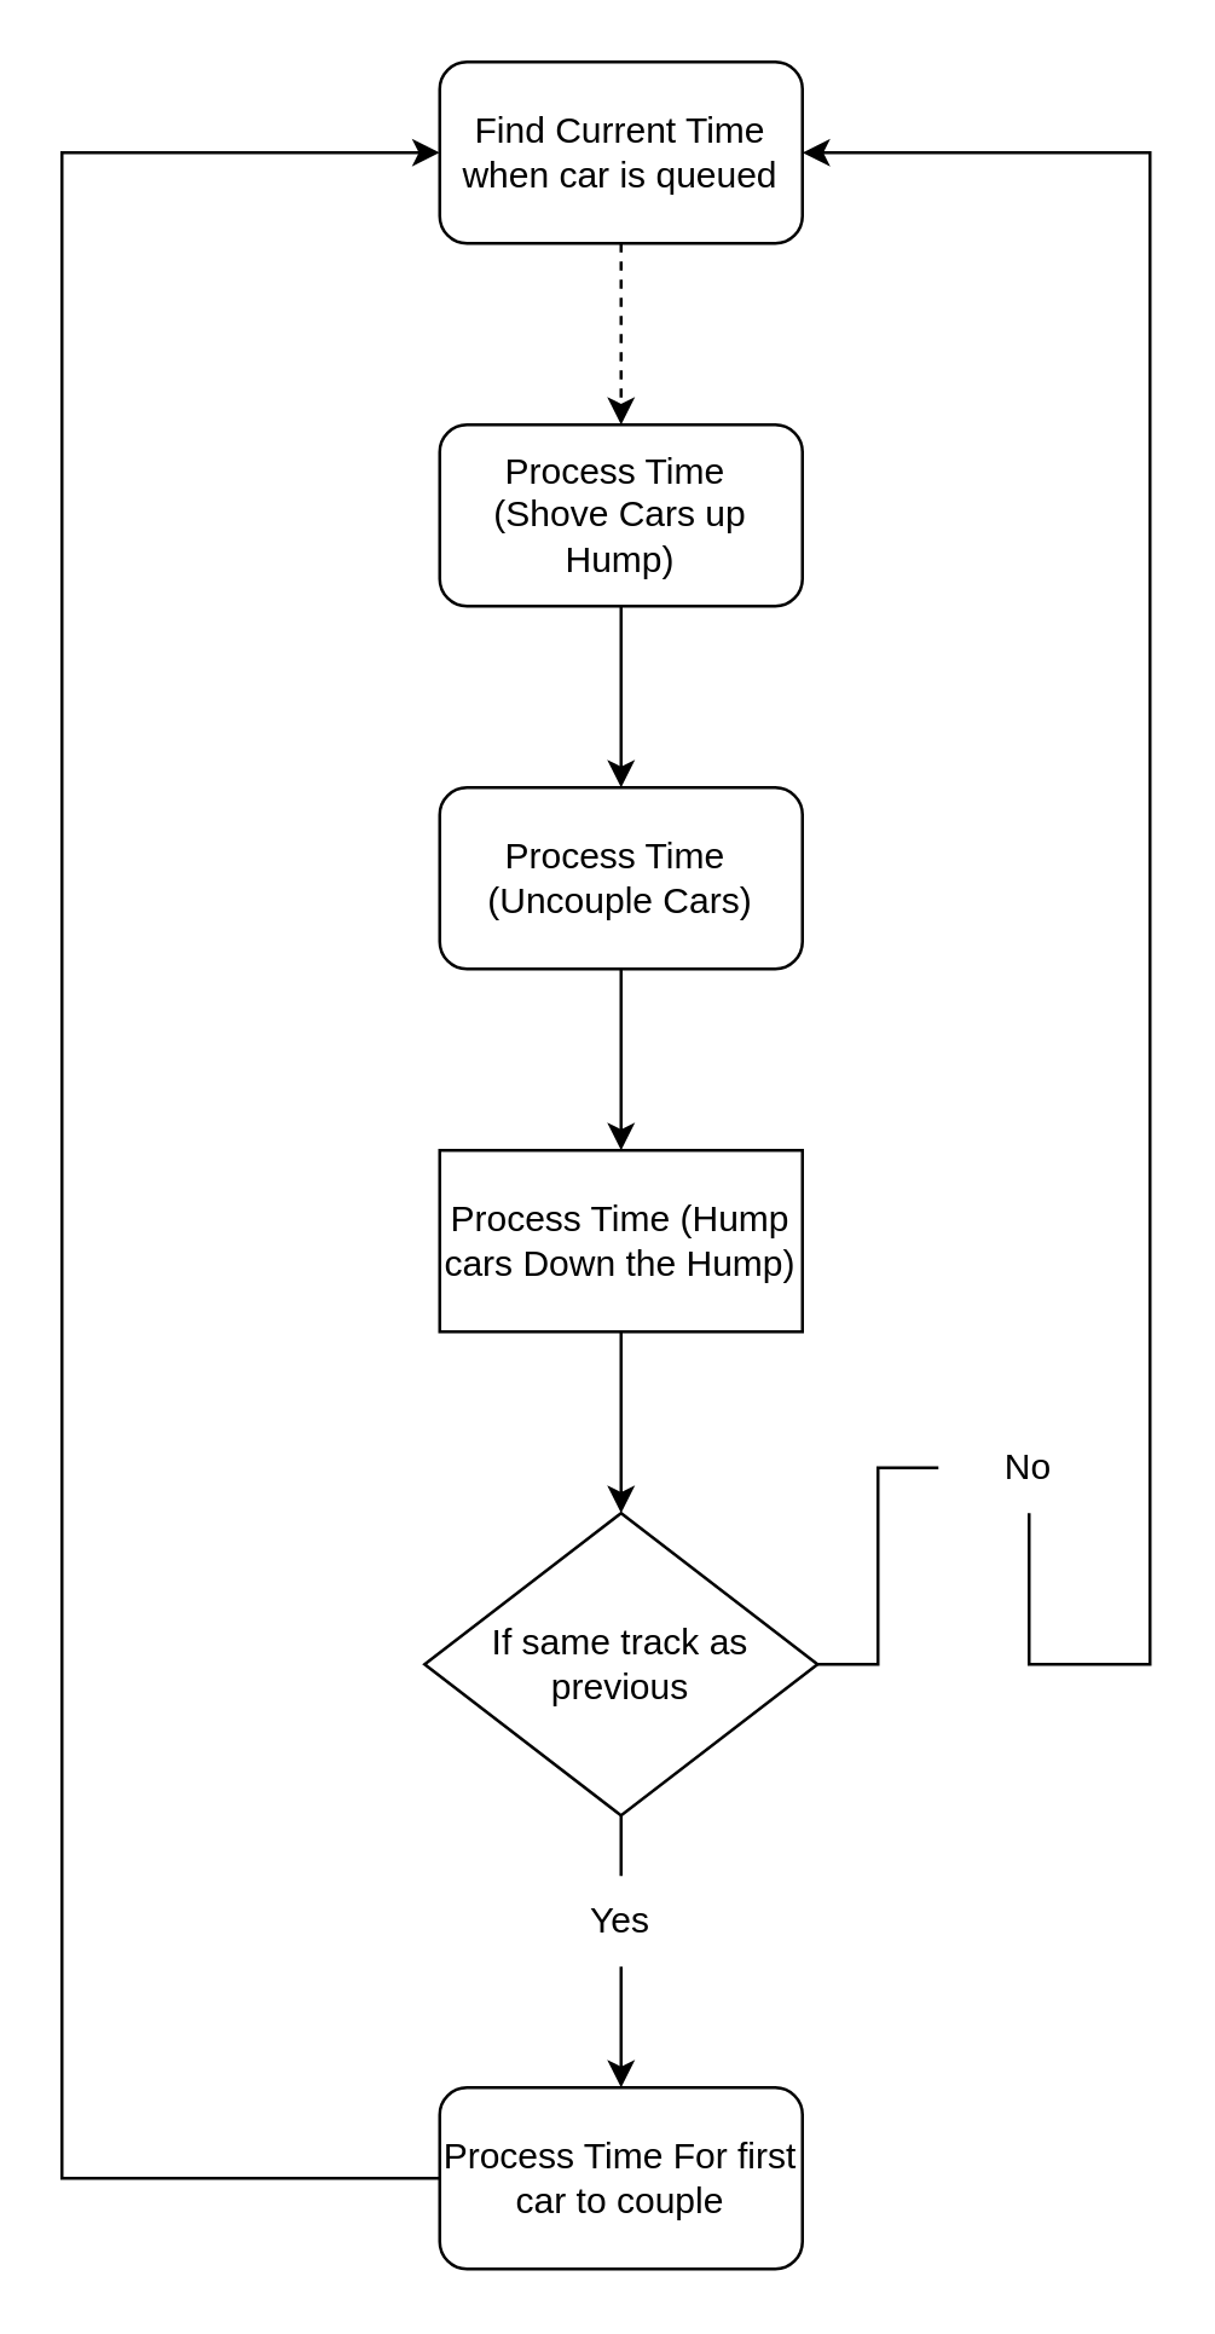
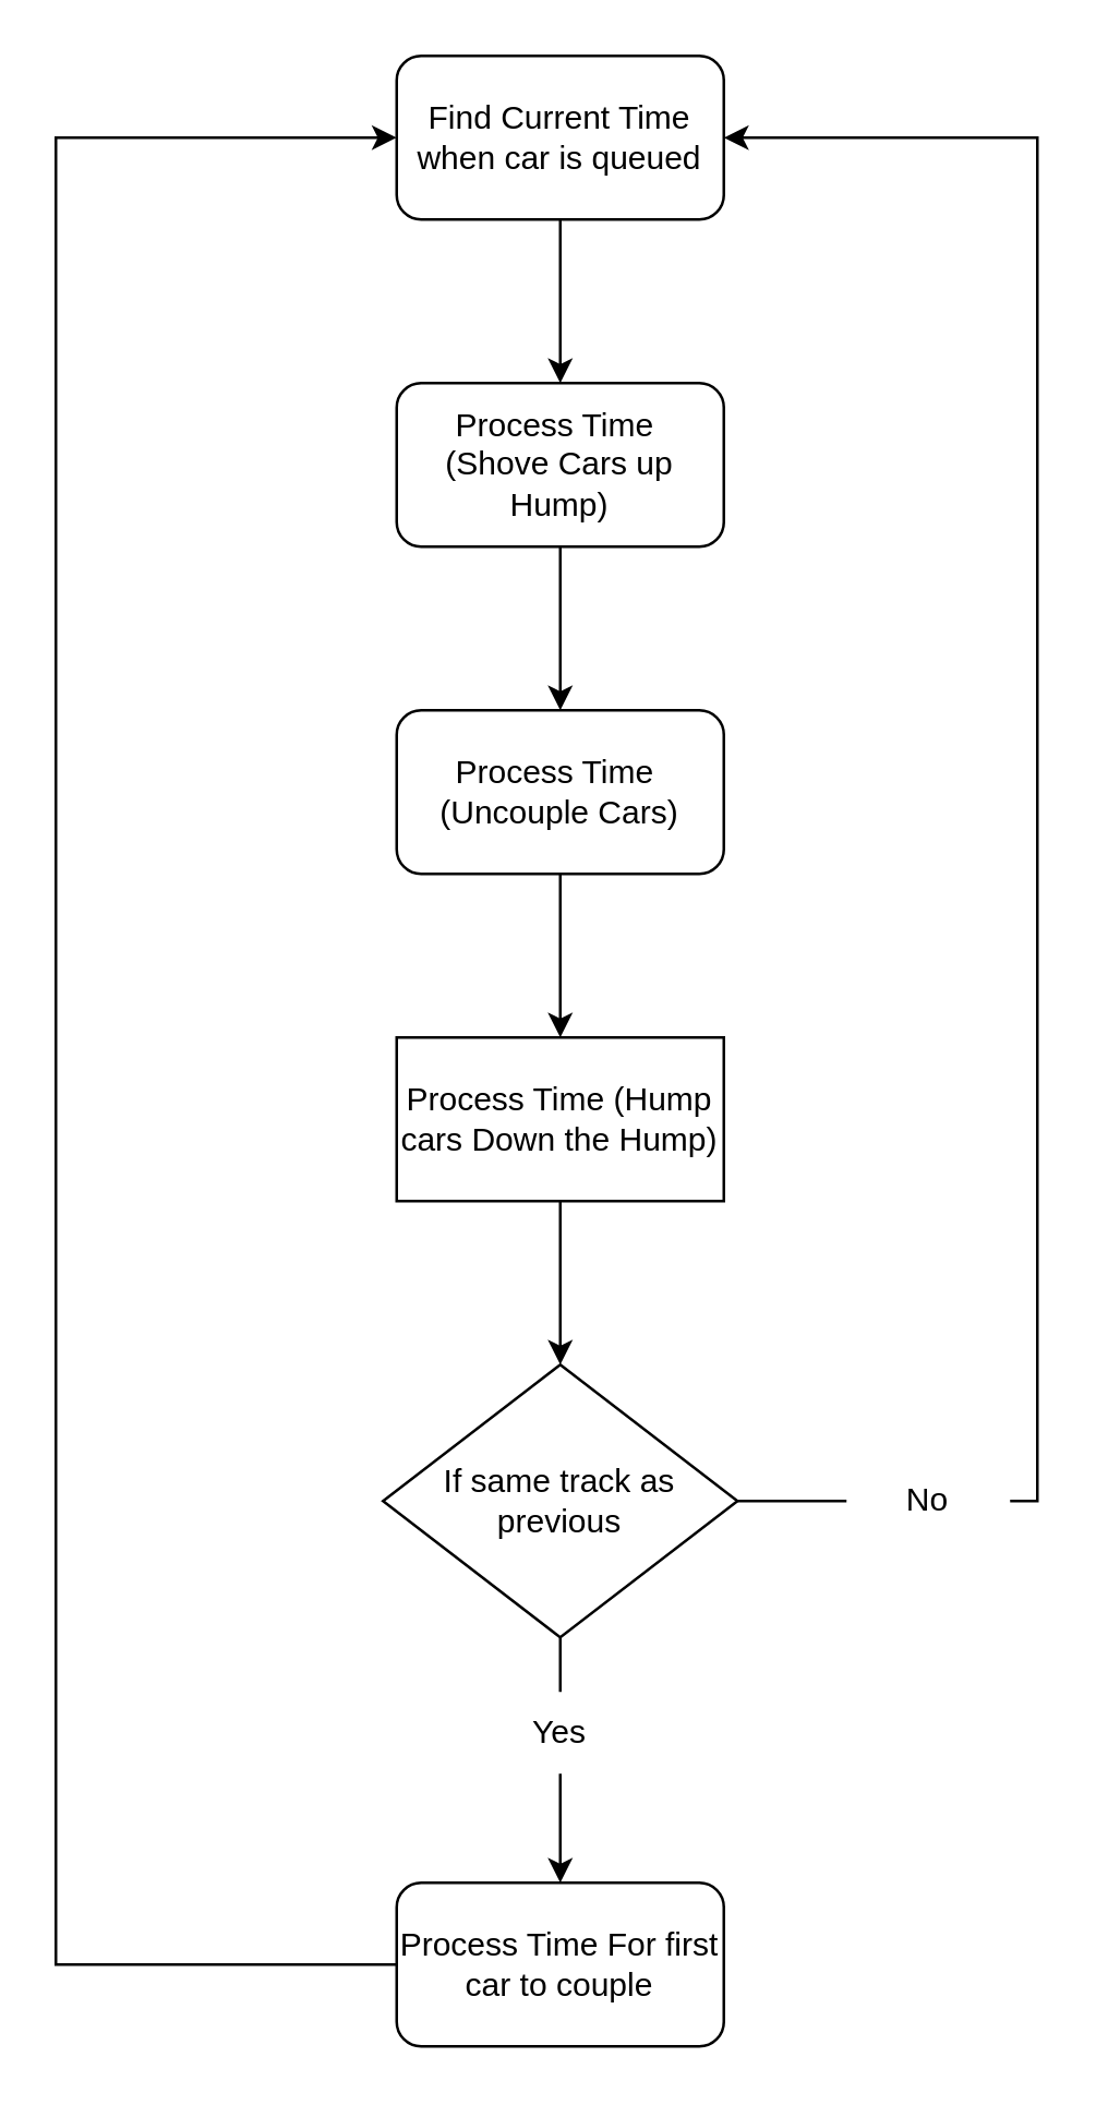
  <mxCell id="0" />
  <mxCell id="1" parent="0" />
- <mxCell id="2" style="edgeStyle=orthogonalEdgeStyle;rounded=0;orthogonalLoop=1;jettySize=auto;html=1;entryX=0.5;entryY=0;entryDx=0;entryDy=0;dashed=1;" parent="1" source="3" target="5" edge="1"><mxGeometry relative="1" as="geometry" /></mxCell>
+ <mxCell id="2" style="edgeStyle=orthogonalEdgeStyle;rounded=0;orthogonalLoop=1;jettySize=auto;html=1;entryX=0.5;entryY=0;entryDx=0;entryDy=0;" parent="1" source="3" target="5" edge="1"><mxGeometry relative="1" as="geometry" /></mxCell>
  <mxCell id="3" value="Find Current Time when car is queued" style="rounded=1;whiteSpace=wrap;html=1;" parent="1" vertex="1"><mxGeometry x="145" y="20" width="120" height="60" as="geometry" /></mxCell>
  <mxCell id="4" style="edgeStyle=orthogonalEdgeStyle;rounded=0;orthogonalLoop=1;jettySize=auto;html=1;entryX=0.5;entryY=0;entryDx=0;entryDy=0;" parent="1" source="5" target="7" edge="1"><mxGeometry relative="1" as="geometry" /></mxCell>
  <mxCell id="5" value="Process Time&amp;nbsp;&lt;br&gt;(Shove Cars up Hump)" style="rounded=1;whiteSpace=wrap;html=1;" parent="1" vertex="1"><mxGeometry x="145" y="140" width="120" height="60" as="geometry" /></mxCell>
  <mxCell id="6" style="edgeStyle=orthogonalEdgeStyle;rounded=0;orthogonalLoop=1;jettySize=auto;html=1;exitX=0.5;exitY=1;exitDx=0;exitDy=0;entryX=0.5;entryY=0;entryDx=0;entryDy=0;" parent="1" source="7" target="9" edge="1"><mxGeometry relative="1" as="geometry" /></mxCell>
  <mxCell id="7" value="Process Time&amp;nbsp;&lt;br&gt;(Uncouple Cars)" style="rounded=1;whiteSpace=wrap;html=1;" parent="1" vertex="1"><mxGeometry x="145" y="260" width="120" height="60" as="geometry" /></mxCell>
  <mxCell id="8" style="edgeStyle=orthogonalEdgeStyle;rounded=0;orthogonalLoop=1;jettySize=auto;html=1;entryX=0.5;entryY=0;entryDx=0;entryDy=0;" parent="1" source="9" target="11" edge="1"><mxGeometry relative="1" as="geometry" /></mxCell>
  <mxCell id="9" value="Process Time (Hump cars Down the Hump)" style="whiteSpace=wrap;html=1;rounded=0;" parent="1" vertex="1"><mxGeometry x="145" y="380" width="120" height="60" as="geometry" /></mxCell>
  <mxCell id="10" style="edgeStyle=orthogonalEdgeStyle;rounded=0;orthogonalLoop=1;jettySize=auto;html=1;startArrow=none;entryX=1;entryY=0.5;entryDx=0;entryDy=0;" parent="1" source="12" target="3" edge="1"><mxGeometry relative="1" as="geometry"><mxPoint x="460" y="120" as="targetPoint" /><Array as="points"><mxPoint x="380" y="550" /><mxPoint x="380" y="50" /></Array></mxGeometry></mxCell>
  <mxCell id="11" value="If same track as previous" style="rhombus;whiteSpace=wrap;html=1;" parent="1" vertex="1"><mxGeometry x="140" y="500" width="130" height="100" as="geometry" /></mxCell>
- <mxCell id="12" value="No" style="text;html=1;strokeColor=none;fillColor=none;align=center;verticalAlign=middle;whiteSpace=wrap;rounded=0;" parent="1" vertex="1"><mxGeometry x="310" y="470" width="60" height="30" as="geometry" /></mxCell>
+ <mxCell id="12" value="No" style="text;html=1;strokeColor=none;fillColor=none;align=center;verticalAlign=middle;whiteSpace=wrap;rounded=0;" parent="1" vertex="1"><mxGeometry x="310" y="535" width="60" height="30" as="geometry" /></mxCell>
  <mxCell id="13" value="" style="edgeStyle=orthogonalEdgeStyle;rounded=0;orthogonalLoop=1;jettySize=auto;html=1;endArrow=none;" parent="1" source="11" target="12" edge="1"><mxGeometry relative="1" as="geometry"><mxPoint x="460" y="120" as="targetPoint" /><mxPoint x="270" y="550" as="sourcePoint" /></mxGeometry></mxCell>
  <mxCell id="14" style="edgeStyle=orthogonalEdgeStyle;rounded=0;orthogonalLoop=1;jettySize=auto;html=1;entryX=0;entryY=0.5;entryDx=0;entryDy=0;exitX=0;exitY=0.5;exitDx=0;exitDy=0;" parent="1" source="15" target="3" edge="1"><mxGeometry relative="1" as="geometry"><mxPoint x="110" y="680" as="targetPoint" /><Array as="points"><mxPoint x="20" y="720" /><mxPoint x="20" y="50" /></Array></mxGeometry></mxCell>
  <mxCell id="15" value="Process Time For first car to couple" style="rounded=1;whiteSpace=wrap;html=1;" parent="1" vertex="1"><mxGeometry x="145" y="690" width="120" height="60" as="geometry" /></mxCell>
  <mxCell id="16" value="" style="edgeStyle=orthogonalEdgeStyle;rounded=0;orthogonalLoop=1;jettySize=auto;html=1;startArrow=none;" parent="1" source="17" target="15" edge="1"><mxGeometry relative="1" as="geometry" /></mxCell>
  <mxCell id="17" value="Yes" style="text;html=1;strokeColor=none;fillColor=none;align=center;verticalAlign=middle;whiteSpace=wrap;rounded=0;" parent="1" vertex="1"><mxGeometry x="175" y="620" width="60" height="30" as="geometry" /></mxCell>
  <mxCell id="18" value="" style="edgeStyle=orthogonalEdgeStyle;rounded=0;orthogonalLoop=1;jettySize=auto;html=1;endArrow=none;" parent="1" source="11" target="17" edge="1"><mxGeometry relative="1" as="geometry"><mxPoint x="205" y="600" as="sourcePoint" /><mxPoint x="205" y="690" as="targetPoint" /></mxGeometry></mxCell>
